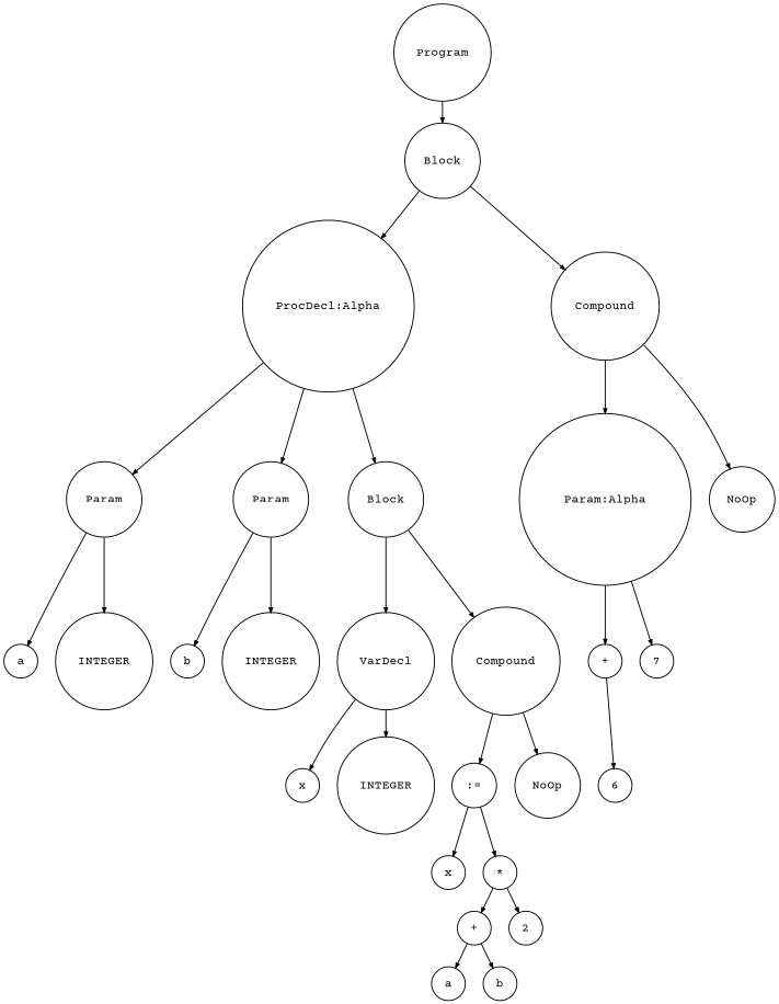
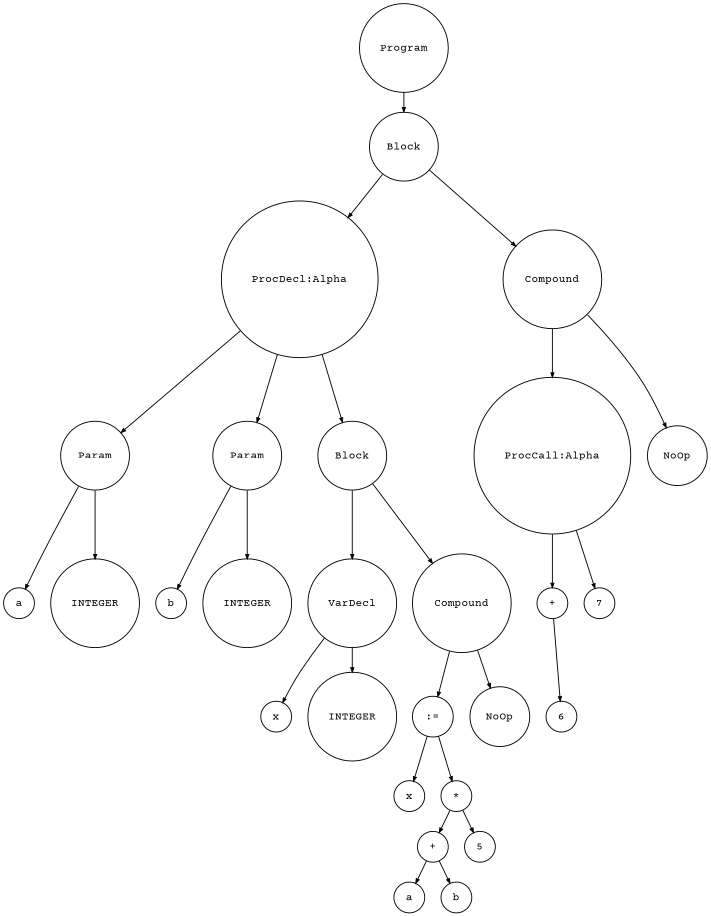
  digraph {
    fontname="Courier Prime"
    ranksep=.3
    node [fontname="Courier Prime" fontsize=12 shape=circle]
    edge [arrowsize=.5 fontname="Courier Prime"]
    n1 [height=.1 label=Program]
    n2 [height=.1 label=Block]
    n3 [height=.1 label="ProcDecl:Alpha"]
    n4 [height=.1 label=Compound]
    n5 [height=.1 label=Param]
    n6 [height=.1 label=Param]
    n7 [height=.1 label=Block]
-   n8 [height=.1 label="Param:Alpha"]
+   n8 [height=.1 label="ProcCall:Alpha"]
    n9 [height=.1 label=NoOp]
    n10 [height=.1 label=a]
    n11 [height=.1 label=INTEGER]
    n12 [height=.1 label=b]
    n13 [height=.1 label=INTEGER]
    n14 [height=.1 label=VarDecl]
    n15 [height=.1 label=Compound]
    n16 [height=.1 label=x]
    n17 [height=.1 label=INTEGER]
    n18 [height=.1 label=":="]
    n19 [height=.1 label=NoOp]
    n20 [height=.1 label=x]
    n21 [height=.1 label="*"]
    n22 [height=.1 label="+"]
-   n23 [height=.1 label=2]
+   n23 [height=.1 label=5]
    n24 [height=.1 label=a]
    n25 [height=.1 label=b]
    n26 [height=.1 label="+"]
    n27 [height=.1 label=7]
    n28 [height=.1 label=6]
    n1 -> n2
    n2 -> n3
    n2 -> n4
    n3 -> n5
    n3 -> n6
    n3 -> n7
    n4 -> n8
    n4 -> n9
    n5 -> n10
    n5 -> n11
    n6 -> n12
    n6 -> n13
    n7 -> n14
    n7 -> n15
    n8 -> n26
    n8 -> n27
    n14 -> n16
    n14 -> n17
    n15 -> n18
    n15 -> n19
    n18 -> n20
    n18 -> n21
    n21 -> n22
    n21 -> n23
    n22 -> n24
    n22 -> n25
    n26 -> n28
  }
